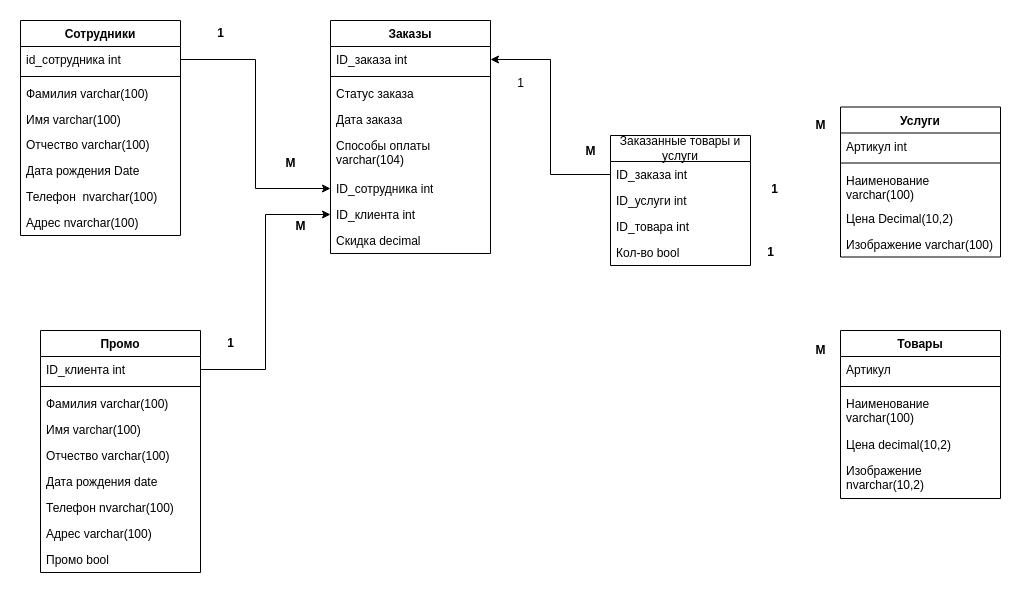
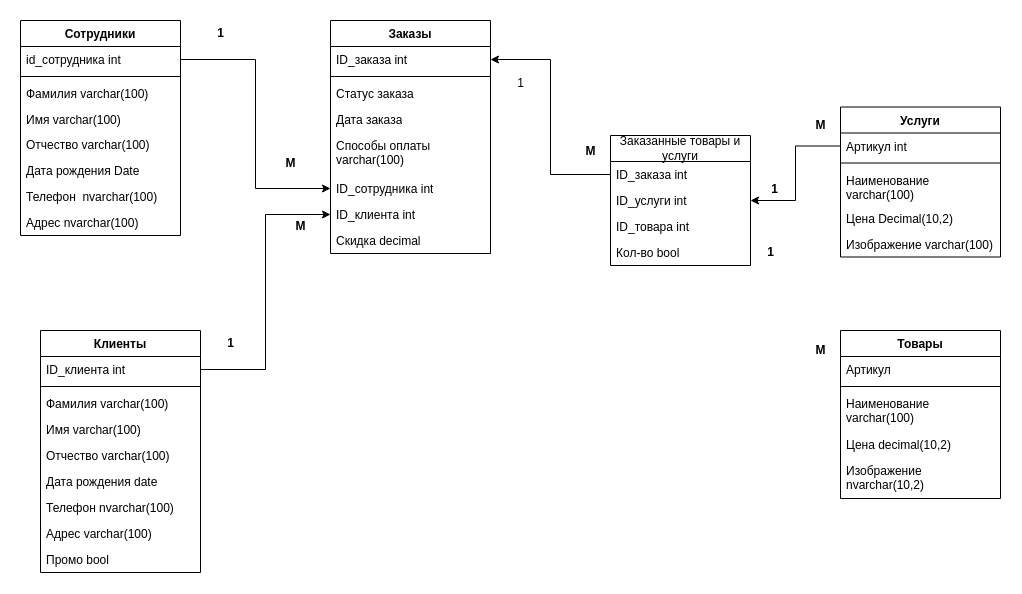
  <mxCell id="0" />
  <mxCell id="1" parent="0" />
  <mxCell id="2" value="Заказы" style="swimlane;fontStyle=1;align=center;verticalAlign=top;childLayout=stackLayout;horizontal=1;startSize=26;horizontalStack=0;resizeParent=1;resizeParentMax=0;resizeLast=0;collapsible=1;marginBottom=0;whiteSpace=wrap;html=1;" vertex="1" parent="1"><mxGeometry x="330" y="20" width="160" height="233" as="geometry" /></mxCell>
  <mxCell id="3" value="ID_заказа int" style="text;strokeColor=none;fillColor=none;align=left;verticalAlign=top;spacingLeft=4;spacingRight=4;overflow=hidden;rotatable=0;points=[[0,0.5],[1,0.5]];portConstraint=eastwest;whiteSpace=wrap;html=1;" vertex="1" parent="2"><mxGeometry y="26" width="160" height="26" as="geometry" /></mxCell>
  <mxCell id="4" value="" style="line;strokeWidth=1;fillColor=none;align=left;verticalAlign=middle;spacingTop=-1;spacingLeft=3;spacingRight=3;rotatable=0;labelPosition=right;points=[];portConstraint=eastwest;strokeColor=inherit;" vertex="1" parent="2"><mxGeometry y="52" width="160" height="8" as="geometry" /></mxCell>
  <mxCell id="5" value="Статус заказа&amp;nbsp;" style="text;strokeColor=none;fillColor=none;align=left;verticalAlign=top;spacingLeft=4;spacingRight=4;overflow=hidden;rotatable=0;points=[[0,0.5],[1,0.5]];portConstraint=eastwest;whiteSpace=wrap;html=1;" vertex="1" parent="2"><mxGeometry y="60" width="160" height="26" as="geometry" /></mxCell>
  <mxCell id="6" value="Дата заказа" style="text;strokeColor=none;fillColor=none;align=left;verticalAlign=top;spacingLeft=4;spacingRight=4;overflow=hidden;rotatable=0;points=[[0,0.5],[1,0.5]];portConstraint=eastwest;whiteSpace=wrap;html=1;" vertex="1" parent="2"><mxGeometry y="86" width="160" height="26" as="geometry" /></mxCell>
- <mxCell id="7" value="Способы оплаты varchar(104)" style="text;strokeColor=none;fillColor=none;align=left;verticalAlign=top;spacingLeft=4;spacingRight=4;overflow=hidden;rotatable=0;points=[[0,0.5],[1,0.5]];portConstraint=eastwest;whiteSpace=wrap;html=1;" vertex="1" parent="2"><mxGeometry y="112" width="160" height="43" as="geometry" /></mxCell>
+ <mxCell id="7" value="Способы оплаты varchar(100)" style="text;strokeColor=none;fillColor=none;align=left;verticalAlign=top;spacingLeft=4;spacingRight=4;overflow=hidden;rotatable=0;points=[[0,0.5],[1,0.5]];portConstraint=eastwest;whiteSpace=wrap;html=1;" vertex="1" parent="2"><mxGeometry y="112" width="160" height="43" as="geometry" /></mxCell>
  <mxCell id="8" value="ID_сотрудника int" style="text;strokeColor=none;fillColor=none;align=left;verticalAlign=top;spacingLeft=4;spacingRight=4;overflow=hidden;rotatable=0;points=[[0,0.5],[1,0.5]];portConstraint=eastwest;whiteSpace=wrap;html=1;" vertex="1" parent="2"><mxGeometry y="155" width="160" height="26" as="geometry" /></mxCell>
  <mxCell id="9" value="ID_клиента int" style="text;strokeColor=none;fillColor=none;align=left;verticalAlign=top;spacingLeft=4;spacingRight=4;overflow=hidden;rotatable=0;points=[[0,0.5],[1,0.5]];portConstraint=eastwest;whiteSpace=wrap;html=1;" vertex="1" parent="2"><mxGeometry y="181" width="160" height="26" as="geometry" /></mxCell>
  <mxCell id="10" value="Скидка decimal" style="text;strokeColor=none;fillColor=none;align=left;verticalAlign=top;spacingLeft=4;spacingRight=4;overflow=hidden;rotatable=0;points=[[0,0.5],[1,0.5]];portConstraint=eastwest;whiteSpace=wrap;html=1;" vertex="1" parent="2"><mxGeometry y="207" width="160" height="26" as="geometry" /></mxCell>
  <mxCell id="11" value="Товары" style="swimlane;fontStyle=1;align=center;verticalAlign=top;childLayout=stackLayout;horizontal=1;startSize=26;horizontalStack=0;resizeParent=1;resizeParentMax=0;resizeLast=0;collapsible=1;marginBottom=0;whiteSpace=wrap;html=1;" vertex="1" parent="1"><mxGeometry x="840" y="330" width="160" height="168" as="geometry" /></mxCell>
  <mxCell id="12" value="Артикул" style="text;strokeColor=none;fillColor=none;align=left;verticalAlign=top;spacingLeft=4;spacingRight=4;overflow=hidden;rotatable=0;points=[[0,0.5],[1,0.5]];portConstraint=eastwest;whiteSpace=wrap;html=1;" vertex="1" parent="11"><mxGeometry y="26" width="160" height="26" as="geometry" /></mxCell>
  <mxCell id="13" value="" style="line;strokeWidth=1;fillColor=none;align=left;verticalAlign=middle;spacingTop=-1;spacingLeft=3;spacingRight=3;rotatable=0;labelPosition=right;points=[];portConstraint=eastwest;strokeColor=inherit;" vertex="1" parent="11"><mxGeometry y="52" width="160" height="8" as="geometry" /></mxCell>
  <mxCell id="14" value="Наименование varchar(100)" style="text;strokeColor=none;fillColor=none;align=left;verticalAlign=top;spacingLeft=4;spacingRight=4;overflow=hidden;rotatable=0;points=[[0,0.5],[1,0.5]];portConstraint=eastwest;whiteSpace=wrap;html=1;" vertex="1" parent="11"><mxGeometry y="60" width="160" height="41" as="geometry" /></mxCell>
  <mxCell id="15" value="Цена decimal(10,2)" style="text;strokeColor=none;fillColor=none;align=left;verticalAlign=top;spacingLeft=4;spacingRight=4;overflow=hidden;rotatable=0;points=[[0,0.5],[1,0.5]];portConstraint=eastwest;whiteSpace=wrap;html=1;" vertex="1" parent="11"><mxGeometry y="101" width="160" height="26" as="geometry" /></mxCell>
  <mxCell id="16" value="Изображение nvarchar(10,2)" style="text;strokeColor=none;fillColor=none;align=left;verticalAlign=top;spacingLeft=4;spacingRight=4;overflow=hidden;rotatable=0;points=[[0,0.5],[1,0.5]];portConstraint=eastwest;whiteSpace=wrap;html=1;" vertex="1" parent="11"><mxGeometry y="127" width="160" height="41" as="geometry" /></mxCell>
  <mxCell id="17" value="Услуги" style="swimlane;fontStyle=1;align=center;verticalAlign=top;childLayout=stackLayout;horizontal=1;startSize=26;horizontalStack=0;resizeParent=1;resizeParentMax=0;resizeLast=0;collapsible=1;marginBottom=0;whiteSpace=wrap;html=1;" vertex="1" parent="1"><mxGeometry x="840" y="106.5" width="160" height="150" as="geometry" /></mxCell>
  <mxCell id="18" value="Артикул int" style="text;strokeColor=none;fillColor=none;align=left;verticalAlign=top;spacingLeft=4;spacingRight=4;overflow=hidden;rotatable=0;points=[[0,0.5],[1,0.5]];portConstraint=eastwest;whiteSpace=wrap;html=1;" vertex="1" parent="17"><mxGeometry y="26" width="160" height="26" as="geometry" /></mxCell>
  <mxCell id="19" value="" style="line;strokeWidth=1;fillColor=none;align=left;verticalAlign=middle;spacingTop=-1;spacingLeft=3;spacingRight=3;rotatable=0;labelPosition=right;points=[];portConstraint=eastwest;strokeColor=inherit;" vertex="1" parent="17"><mxGeometry y="52" width="160" height="8" as="geometry" /></mxCell>
  <mxCell id="20" value="Наименование varchar(100)" style="text;strokeColor=none;fillColor=none;align=left;verticalAlign=top;spacingLeft=4;spacingRight=4;overflow=hidden;rotatable=0;points=[[0,0.5],[1,0.5]];portConstraint=eastwest;whiteSpace=wrap;html=1;" vertex="1" parent="17"><mxGeometry y="60" width="160" height="38" as="geometry" /></mxCell>
  <mxCell id="21" value="Цена Decimal(10,2)" style="text;strokeColor=none;fillColor=none;align=left;verticalAlign=top;spacingLeft=4;spacingRight=4;overflow=hidden;rotatable=0;points=[[0,0.5],[1,0.5]];portConstraint=eastwest;whiteSpace=wrap;html=1;" vertex="1" parent="17"><mxGeometry y="98" width="160" height="26" as="geometry" /></mxCell>
  <mxCell id="22" value="Изображение varchar(100)" style="text;strokeColor=none;fillColor=none;align=left;verticalAlign=top;spacingLeft=4;spacingRight=4;overflow=hidden;rotatable=0;points=[[0,0.5],[1,0.5]];portConstraint=eastwest;whiteSpace=wrap;html=1;" vertex="1" parent="17"><mxGeometry y="124" width="160" height="26" as="geometry" /></mxCell>
  <mxCell id="23" value="Сотрудники" style="swimlane;fontStyle=1;align=center;verticalAlign=top;childLayout=stackLayout;horizontal=1;startSize=26;horizontalStack=0;resizeParent=1;resizeParentMax=0;resizeLast=0;collapsible=1;marginBottom=0;whiteSpace=wrap;html=1;" vertex="1" parent="1"><mxGeometry x="20" y="20" width="160" height="215" as="geometry" /></mxCell>
  <mxCell id="24" value="id_сотрудника int" style="text;strokeColor=none;fillColor=none;align=left;verticalAlign=top;spacingLeft=4;spacingRight=4;overflow=hidden;rotatable=0;points=[[0,0.5],[1,0.5]];portConstraint=eastwest;whiteSpace=wrap;html=1;" vertex="1" parent="23"><mxGeometry y="26" width="160" height="26" as="geometry" /></mxCell>
  <mxCell id="25" value="" style="line;strokeWidth=1;fillColor=none;align=left;verticalAlign=middle;spacingTop=-1;spacingLeft=3;spacingRight=3;rotatable=0;labelPosition=right;points=[];portConstraint=eastwest;strokeColor=inherit;" vertex="1" parent="23"><mxGeometry y="52" width="160" height="8" as="geometry" /></mxCell>
  <mxCell id="26" value="Фамилия varchar(100)" style="text;strokeColor=none;fillColor=none;align=left;verticalAlign=top;spacingLeft=4;spacingRight=4;overflow=hidden;rotatable=0;points=[[0,0.5],[1,0.5]];portConstraint=eastwest;whiteSpace=wrap;html=1;" vertex="1" parent="23"><mxGeometry y="60" width="160" height="26" as="geometry" /></mxCell>
  <mxCell id="27" value="Имя varchar(100)" style="text;strokeColor=none;fillColor=none;align=left;verticalAlign=top;spacingLeft=4;spacingRight=4;overflow=hidden;rotatable=0;points=[[0,0.5],[1,0.5]];portConstraint=eastwest;whiteSpace=wrap;html=1;" vertex="1" parent="23"><mxGeometry y="86" width="160" height="25" as="geometry" /></mxCell>
  <mxCell id="28" value="Отчество varchar(100)" style="text;strokeColor=none;fillColor=none;align=left;verticalAlign=top;spacingLeft=4;spacingRight=4;overflow=hidden;rotatable=0;points=[[0,0.5],[1,0.5]];portConstraint=eastwest;whiteSpace=wrap;html=1;" vertex="1" parent="23"><mxGeometry y="111" width="160" height="26" as="geometry" /></mxCell>
  <mxCell id="29" value="Дата рождения Date" style="text;strokeColor=none;fillColor=none;align=left;verticalAlign=top;spacingLeft=4;spacingRight=4;overflow=hidden;rotatable=0;points=[[0,0.5],[1,0.5]];portConstraint=eastwest;whiteSpace=wrap;html=1;" vertex="1" parent="23"><mxGeometry y="137" width="160" height="26" as="geometry" /></mxCell>
  <mxCell id="30" value="Телефон&amp;nbsp; nvarchar(100)" style="text;strokeColor=none;fillColor=none;align=left;verticalAlign=top;spacingLeft=4;spacingRight=4;overflow=hidden;rotatable=0;points=[[0,0.5],[1,0.5]];portConstraint=eastwest;whiteSpace=wrap;html=1;" vertex="1" parent="23"><mxGeometry y="163" width="160" height="26" as="geometry" /></mxCell>
  <mxCell id="31" value="Адрес nvarchar(100)" style="text;strokeColor=none;fillColor=none;align=left;verticalAlign=top;spacingLeft=4;spacingRight=4;overflow=hidden;rotatable=0;points=[[0,0.5],[1,0.5]];portConstraint=eastwest;whiteSpace=wrap;html=1;" vertex="1" parent="23"><mxGeometry y="189" width="160" height="26" as="geometry" /></mxCell>
- <mxCell id="32" value="Промо" style="swimlane;fontStyle=1;align=center;verticalAlign=top;childLayout=stackLayout;horizontal=1;startSize=26;horizontalStack=0;resizeParent=1;resizeParentMax=0;resizeLast=0;collapsible=1;marginBottom=0;whiteSpace=wrap;html=1;" vertex="1" parent="1"><mxGeometry x="40" y="330" width="160" height="242" as="geometry" /></mxCell>
+ <mxCell id="32" value="Клиенты" style="swimlane;fontStyle=1;align=center;verticalAlign=top;childLayout=stackLayout;horizontal=1;startSize=26;horizontalStack=0;resizeParent=1;resizeParentMax=0;resizeLast=0;collapsible=1;marginBottom=0;whiteSpace=wrap;html=1;" vertex="1" parent="1"><mxGeometry x="40" y="330" width="160" height="242" as="geometry" /></mxCell>
  <mxCell id="33" value="ID_клиента int" style="text;strokeColor=none;fillColor=none;align=left;verticalAlign=top;spacingLeft=4;spacingRight=4;overflow=hidden;rotatable=0;points=[[0,0.5],[1,0.5]];portConstraint=eastwest;whiteSpace=wrap;html=1;" vertex="1" parent="32"><mxGeometry y="26" width="160" height="26" as="geometry" /></mxCell>
  <mxCell id="34" value="" style="line;strokeWidth=1;fillColor=none;align=left;verticalAlign=middle;spacingTop=-1;spacingLeft=3;spacingRight=3;rotatable=0;labelPosition=right;points=[];portConstraint=eastwest;strokeColor=inherit;" vertex="1" parent="32"><mxGeometry y="52" width="160" height="8" as="geometry" /></mxCell>
  <mxCell id="35" value="Фамилия varchar(100)" style="text;strokeColor=none;fillColor=none;align=left;verticalAlign=top;spacingLeft=4;spacingRight=4;overflow=hidden;rotatable=0;points=[[0,0.5],[1,0.5]];portConstraint=eastwest;whiteSpace=wrap;html=1;" vertex="1" parent="32"><mxGeometry y="60" width="160" height="26" as="geometry" /></mxCell>
  <mxCell id="36" value="Имя varchar(100)" style="text;strokeColor=none;fillColor=none;align=left;verticalAlign=top;spacingLeft=4;spacingRight=4;overflow=hidden;rotatable=0;points=[[0,0.5],[1,0.5]];portConstraint=eastwest;whiteSpace=wrap;html=1;" vertex="1" parent="32"><mxGeometry y="86" width="160" height="26" as="geometry" /></mxCell>
  <mxCell id="37" value="Отчество varchar(100)" style="text;strokeColor=none;fillColor=none;align=left;verticalAlign=top;spacingLeft=4;spacingRight=4;overflow=hidden;rotatable=0;points=[[0,0.5],[1,0.5]];portConstraint=eastwest;whiteSpace=wrap;html=1;" vertex="1" parent="32"><mxGeometry y="112" width="160" height="26" as="geometry" /></mxCell>
  <mxCell id="38" value="Дата рождения date" style="text;strokeColor=none;fillColor=none;align=left;verticalAlign=top;spacingLeft=4;spacingRight=4;overflow=hidden;rotatable=0;points=[[0,0.5],[1,0.5]];portConstraint=eastwest;whiteSpace=wrap;html=1;" vertex="1" parent="32"><mxGeometry y="138" width="160" height="26" as="geometry" /></mxCell>
  <mxCell id="39" value="Телефон nvarchar(100)" style="text;strokeColor=none;fillColor=none;align=left;verticalAlign=top;spacingLeft=4;spacingRight=4;overflow=hidden;rotatable=0;points=[[0,0.5],[1,0.5]];portConstraint=eastwest;whiteSpace=wrap;html=1;" vertex="1" parent="32"><mxGeometry y="164" width="160" height="26" as="geometry" /></mxCell>
  <mxCell id="40" value="Адрес varchar(100)" style="text;strokeColor=none;fillColor=none;align=left;verticalAlign=top;spacingLeft=4;spacingRight=4;overflow=hidden;rotatable=0;points=[[0,0.5],[1,0.5]];portConstraint=eastwest;whiteSpace=wrap;html=1;" vertex="1" parent="32"><mxGeometry y="190" width="160" height="26" as="geometry" /></mxCell>
  <mxCell id="41" value="Промо bool" style="text;strokeColor=none;fillColor=none;align=left;verticalAlign=top;spacingLeft=4;spacingRight=4;overflow=hidden;rotatable=0;points=[[0,0.5],[1,0.5]];portConstraint=eastwest;whiteSpace=wrap;html=1;" vertex="1" parent="32"><mxGeometry y="216" width="160" height="26" as="geometry" /></mxCell>
  <mxCell id="42" style="edgeStyle=orthogonalEdgeStyle;rounded=0;orthogonalLoop=1;jettySize=auto;html=1;entryX=0;entryY=0.5;entryDx=0;entryDy=0;" edge="1" parent="1" source="24" target="8"><mxGeometry relative="1" as="geometry" /></mxCell>
  <mxCell id="43" style="edgeStyle=orthogonalEdgeStyle;rounded=0;orthogonalLoop=1;jettySize=auto;html=1;exitX=1;exitY=0.5;exitDx=0;exitDy=0;entryX=0;entryY=0.5;entryDx=0;entryDy=0;" edge="1" parent="1" source="33" target="9"><mxGeometry relative="1" as="geometry" /></mxCell>
  <mxCell id="44" value="Заказанные товары и услуги" style="swimlane;fontStyle=0;childLayout=stackLayout;horizontal=1;startSize=26;fillColor=none;horizontalStack=0;resizeParent=1;resizeParentMax=0;resizeLast=0;collapsible=1;marginBottom=0;whiteSpace=wrap;html=1;" vertex="1" parent="1"><mxGeometry x="610" y="135" width="140" height="130" as="geometry" /></mxCell>
  <mxCell id="45" value="ID_заказа int" style="text;strokeColor=none;fillColor=none;align=left;verticalAlign=top;spacingLeft=4;spacingRight=4;overflow=hidden;rotatable=0;points=[[0,0.5],[1,0.5]];portConstraint=eastwest;whiteSpace=wrap;html=1;" vertex="1" parent="44"><mxGeometry y="26" width="140" height="26" as="geometry" /></mxCell>
  <mxCell id="46" value="ID_услуги int" style="text;strokeColor=none;fillColor=none;align=left;verticalAlign=top;spacingLeft=4;spacingRight=4;overflow=hidden;rotatable=0;points=[[0,0.5],[1,0.5]];portConstraint=eastwest;whiteSpace=wrap;html=1;" vertex="1" parent="44"><mxGeometry y="52" width="140" height="26" as="geometry" /></mxCell>
  <mxCell id="47" value="ID_товара int" style="text;strokeColor=none;fillColor=none;align=left;verticalAlign=top;spacingLeft=4;spacingRight=4;overflow=hidden;rotatable=0;points=[[0,0.5],[1,0.5]];portConstraint=eastwest;whiteSpace=wrap;html=1;" vertex="1" parent="44"><mxGeometry y="78" width="140" height="26" as="geometry" /></mxCell>
  <mxCell id="48" value="Кол-во bool" style="text;strokeColor=none;fillColor=none;align=left;verticalAlign=top;spacingLeft=4;spacingRight=4;overflow=hidden;rotatable=0;points=[[0,0.5],[1,0.5]];portConstraint=eastwest;whiteSpace=wrap;html=1;" vertex="1" parent="44"><mxGeometry y="104" width="140" height="26" as="geometry" /></mxCell>
  <mxCell id="49" style="edgeStyle=orthogonalEdgeStyle;rounded=0;orthogonalLoop=1;jettySize=auto;html=1;entryX=1;entryY=0.5;entryDx=0;entryDy=0;" edge="1" parent="1" source="45" target="3"><mxGeometry relative="1" as="geometry" /></mxCell>
+ <mxCell id="50" style="edgeStyle=orthogonalEdgeStyle;rounded=0;orthogonalLoop=1;jettySize=auto;html=1;exitX=0;exitY=0.5;exitDx=0;exitDy=0;" edge="1" parent="1" source="18" target="46"><mxGeometry relative="1" as="geometry" /></mxCell>
  <mxCell id="51" value="1" style="text;align=center;fontStyle=1;verticalAlign=middle;spacingLeft=3;spacingRight=3;strokeColor=none;rotatable=0;points=[[0,0.5],[1,0.5]];portConstraint=eastwest;html=1;" vertex="1" parent="1"><mxGeometry x="190" y="330" width="80" height="26" as="geometry" /></mxCell>
  <mxCell id="52" value="М" style="text;align=center;fontStyle=1;verticalAlign=middle;spacingLeft=3;spacingRight=3;strokeColor=none;rotatable=0;points=[[0,0.5],[1,0.5]];portConstraint=eastwest;html=1;" vertex="1" parent="1"><mxGeometry x="250" y="150" width="80" height="26" as="geometry" /></mxCell>
  <mxCell id="53" value="1" style="text;align=center;fontStyle=1;verticalAlign=middle;spacingLeft=3;spacingRight=3;strokeColor=none;rotatable=0;points=[[0,0.5],[1,0.5]];portConstraint=eastwest;html=1;" vertex="1" parent="1"><mxGeometry x="180" y="20" width="80" height="26" as="geometry" /></mxCell>
  <mxCell id="54" value="1" style="text;align=center;fontStyle=1;verticalAlign=middle;spacingLeft=3;spacingRight=3;strokeColor=none;rotatable=0;points=[[0,0.5],[1,0.5]];portConstraint=eastwest;html=1;" vertex="1" parent="1"><mxGeometry x="734" y="176" width="80" height="26" as="geometry" /></mxCell>
  <mxCell id="55" value="1" style="text;align=center;fontStyle=1;verticalAlign=middle;spacingLeft=3;spacingRight=3;strokeColor=none;rotatable=0;points=[[0,0.5],[1,0.5]];portConstraint=eastwest;html=1;" vertex="1" parent="1"><mxGeometry x="730" y="239" width="80" height="26" as="geometry" /></mxCell>
  <mxCell id="56" value="1" style="text;html=1;align=center;verticalAlign=middle;resizable=0;points=[];autosize=1;strokeColor=none;fillColor=none;" vertex="1" parent="1"><mxGeometry x="505" y="68" width="30" height="30" as="geometry" /></mxCell>
  <mxCell id="57" value="&lt;span style=&quot;color: rgba(0, 0, 0, 0); font-family: monospace; font-size: 0px; text-align: start;&quot;&gt;%3CmxGraphModel%3E%3Croot%3E%3CmxCell%20id%3D%220%22%2F%3E%3CmxCell%20id%3D%221%22%20parent%3D%220%22%2F%3E%3CmxCell%20id%3D%222%22%20value%3D%22%D0%9C%22%20style%3D%22text%3Balign%3Dcenter%3BfontStyle%3D1%3BverticalAlign%3Dmiddle%3BspacingLeft%3D3%3BspacingRight%3D3%3BstrokeColor%3Dnone%3Brotatable%3D0%3Bpoints%3D%5B%5B0%2C0.5%5D%2C%5B1%2C0.5%5D%5D%3BportConstraint%3Deastwest%3Bhtml%3D1%3B%22%20vertex%3D%221%22%20parent%3D%221%22%3E%3CmxGeometry%20x%3D%22-150%22%20y%3D%22180%22%20width%3D%2280%22%20height%3D%2226%22%20as%3D%22geometry%22%2F%3E%3C%2FmxCell%3E%3C%2Froot%3E%3C%2FmxGraphModel%3E&lt;/span&gt;" style="text;html=1;align=center;verticalAlign=middle;resizable=0;points=[];autosize=1;strokeColor=none;fillColor=none;" vertex="1" parent="1"><mxGeometry x="810" y="98" width="20" height="30" as="geometry" /></mxCell>
  <mxCell id="58" value="М" style="text;align=center;fontStyle=1;verticalAlign=middle;spacingLeft=3;spacingRight=3;strokeColor=none;rotatable=0;points=[[0,0.5],[1,0.5]];portConstraint=eastwest;html=1;" vertex="1" parent="1"><mxGeometry x="780" y="112" width="80" height="26" as="geometry" /></mxCell>
  <mxCell id="59" value="М" style="text;align=center;fontStyle=1;verticalAlign=middle;spacingLeft=3;spacingRight=3;strokeColor=none;rotatable=0;points=[[0,0.5],[1,0.5]];portConstraint=eastwest;html=1;" vertex="1" parent="1"><mxGeometry x="780" y="340" width="80" height="20" as="geometry" /></mxCell>
  <mxCell id="60" value="М" style="text;align=center;fontStyle=1;verticalAlign=middle;spacingLeft=3;spacingRight=3;strokeColor=none;rotatable=0;points=[[0,0.5],[1,0.5]];portConstraint=eastwest;html=1;" vertex="1" parent="1"><mxGeometry x="550" y="138" width="80" height="26" as="geometry" /></mxCell>
  <mxCell id="61" value="М" style="text;align=center;fontStyle=1;verticalAlign=middle;spacingLeft=3;spacingRight=3;strokeColor=none;rotatable=0;points=[[0,0.5],[1,0.5]];portConstraint=eastwest;html=1;" vertex="1" parent="1"><mxGeometry x="260" y="213" width="80" height="26" as="geometry" /></mxCell>
